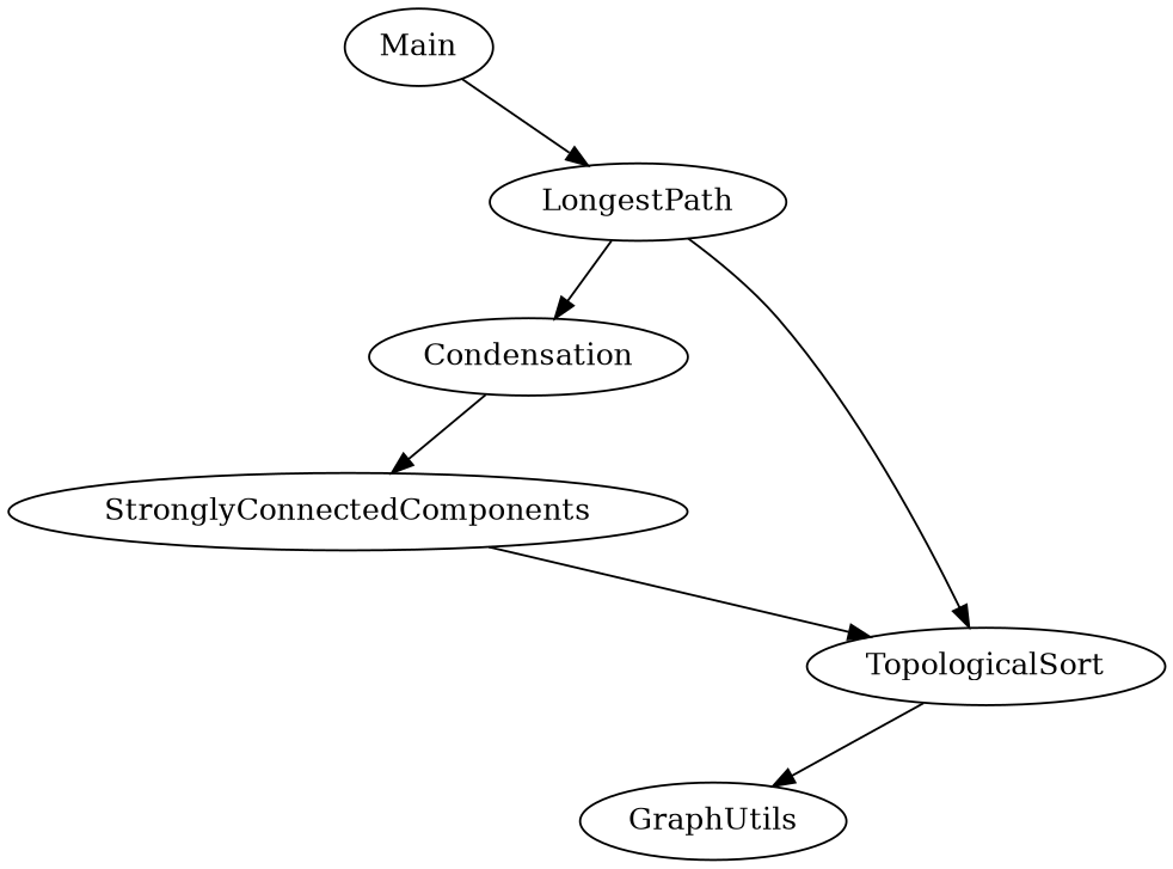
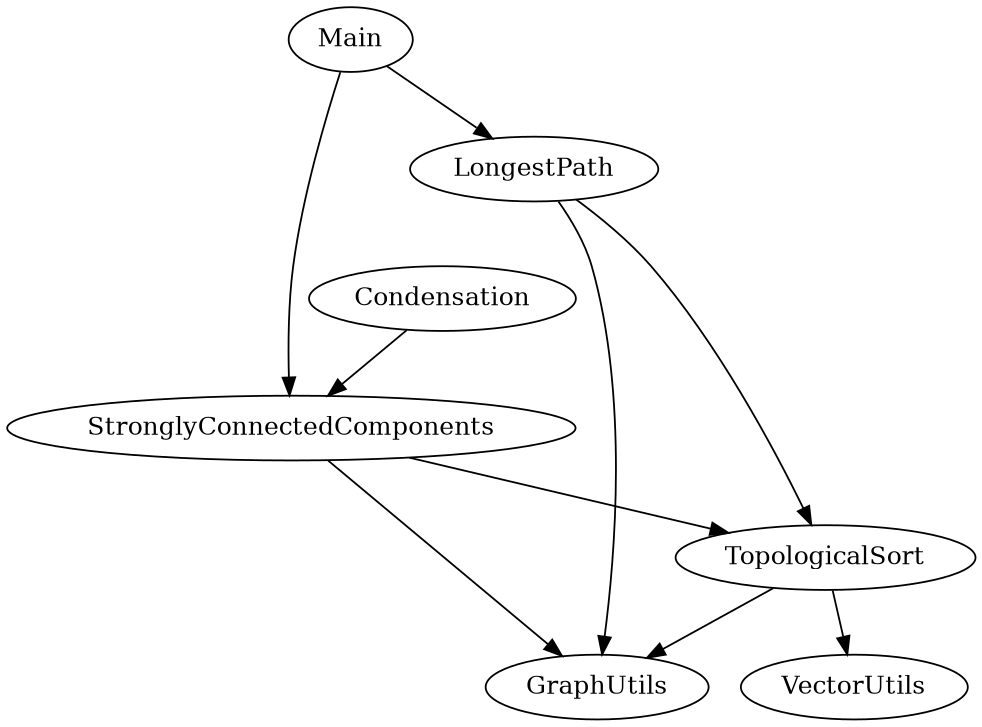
  digraph {
    n1 [label=TopologicalSort]
+   n2 [label=VectorUtils]
    n3 [label=GraphUtils]
    n4 [label=LongestPath]
    n5 [label=Condensation]
    n6 [label=StronglyConnectedComponents]
    n7 [label=Main]
+   n1 -> n2
    n1 -> n3
    n4 -> n1
-   n4 -> n5
+   n4 -> n3
    n5 -> n6
    n6 -> n1
+   n6 -> n3
    n7 -> n4
+   n7 -> n6
  }
